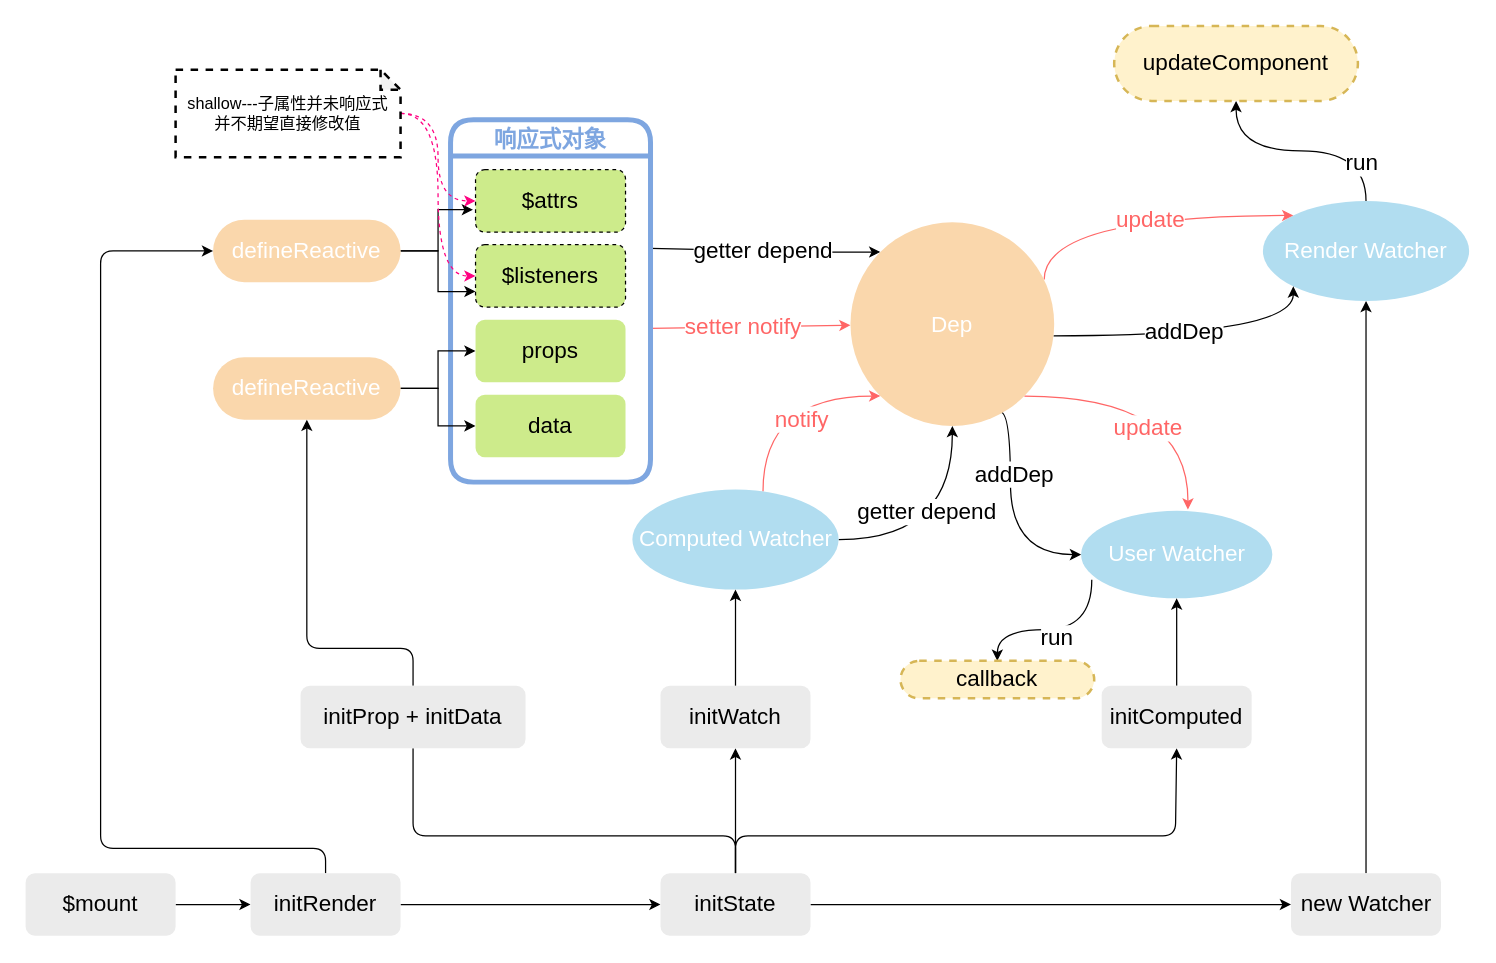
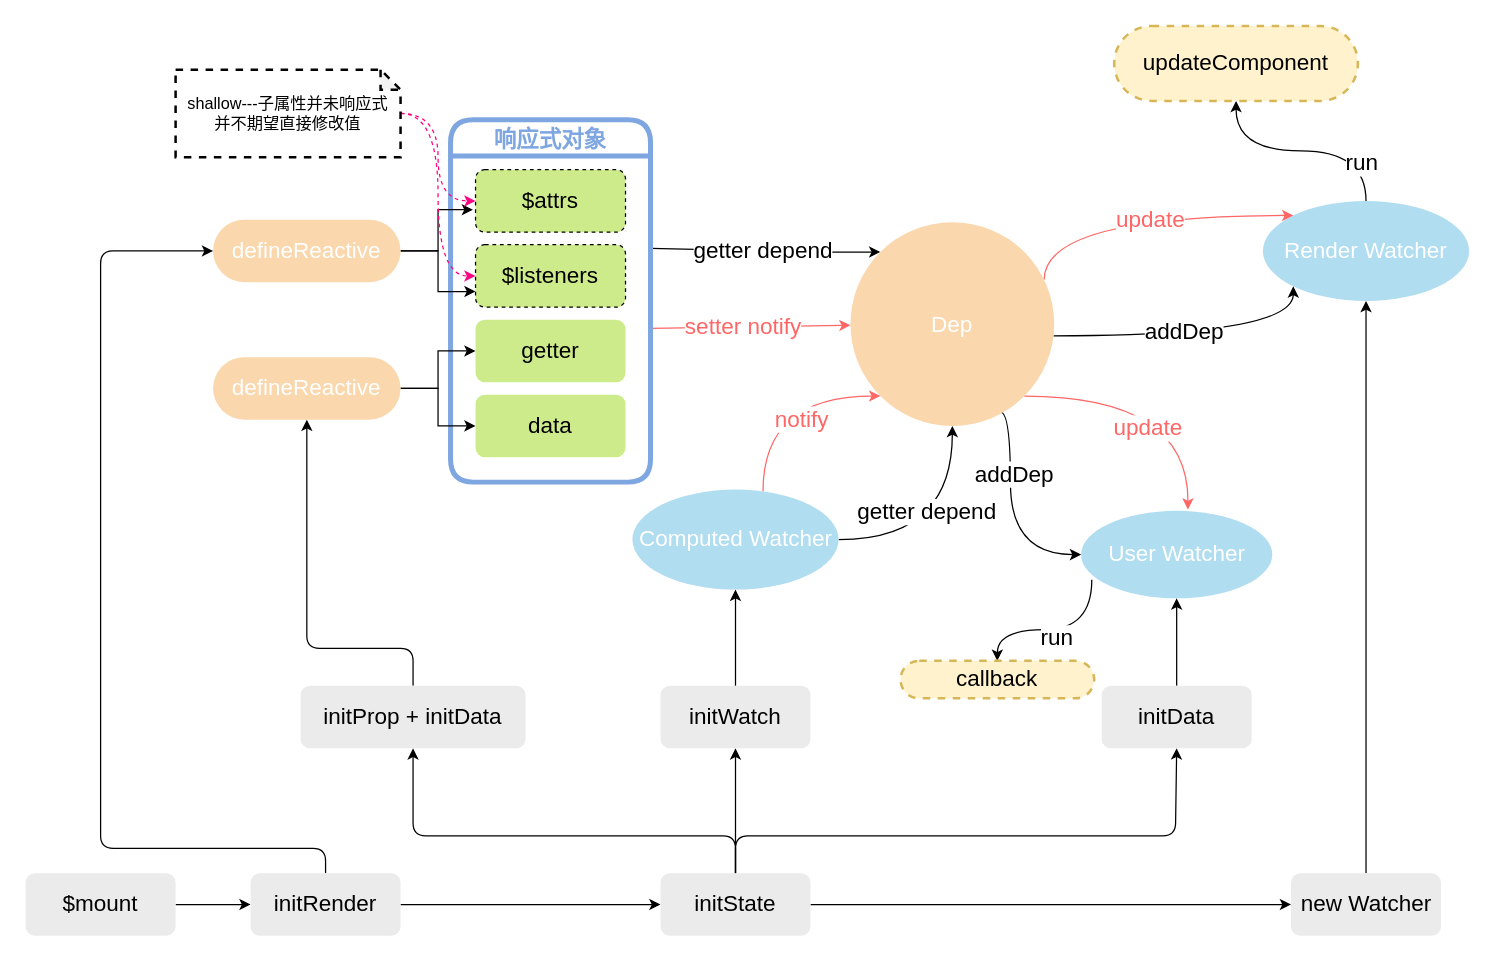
  <mxCell id="0" />
  <mxCell id="1" parent="0" />
  <mxCell id="2" style="rounded=1;orthogonalLoop=1;jettySize=auto;html=1;strokeColor=#FF6666;fontSize=18;fontColor=#FF6666;" edge="1" parent="1" target="40"><mxGeometry relative="1" as="geometry"><mxPoint x="520" y="262" as="sourcePoint" /></mxGeometry></mxCell>
  <mxCell id="3" value="setter notify" style="text;html=1;resizable=0;points=[];align=center;verticalAlign=middle;labelBackgroundColor=#ffffff;fontSize=18;fontColor=#FF6666;" vertex="1" connectable="0" parent="2"><mxGeometry x="0.089" y="7" relative="1" as="geometry"><mxPoint x="-13" y="6.5" as="offset" /></mxGeometry></mxCell>
  <mxCell id="4" style="rounded=1;orthogonalLoop=1;jettySize=auto;html=1;entryX=0;entryY=0;entryDx=0;entryDy=0;strokeColor=#000000;fontSize=18;fontColor=#000000;" edge="1" parent="1" target="40"><mxGeometry relative="1" as="geometry"><mxPoint x="520" y="198" as="sourcePoint" /><Array as="points"><mxPoint x="660" y="201" /></Array></mxGeometry></mxCell>
  <mxCell id="5" value="getter depend" style="text;html=1;resizable=0;points=[];align=center;verticalAlign=middle;labelBackgroundColor=#ffffff;fontSize=18;fontColor=#000000;" vertex="1" connectable="0" parent="4"><mxGeometry x="0.151" y="-1" relative="1" as="geometry"><mxPoint x="-16" y="-1.5" as="offset" /></mxGeometry></mxCell>
  <mxCell id="6" value="响应式对象" style="swimlane;glass=0;comic=0;strokeColor=#7EA6E0;fillColor=none;fontSize=18;fontColor=#7EA6E0;strokeWidth=4;startSize=29;rounded=1;shadow=0;arcSize=21;" vertex="1" parent="1"><mxGeometry x="360" y="95" width="160" height="290" as="geometry" /></mxCell>
  <mxCell id="7" style="edgeStyle=orthogonalEdgeStyle;curved=1;rounded=1;orthogonalLoop=1;jettySize=auto;html=1;entryX=0;entryY=0.5;entryDx=0;entryDy=0;strokeColor=#000000;fontSize=18;fontColor=#000000;" edge="1" parent="1" source="8" target="11"><mxGeometry relative="1" as="geometry" /></mxCell>
  <mxCell id="8" value="$mount" style="rounded=1;whiteSpace=wrap;html=1;fillColor=#EBEBEB;strokeColor=none;gradientColor=none;fontColor=#000000;fontSize=18;" vertex="1" parent="1"><mxGeometry x="20" y="698" width="120" height="50" as="geometry" /></mxCell>
  <mxCell id="9" style="edgeStyle=orthogonalEdgeStyle;rounded=1;orthogonalLoop=1;jettySize=auto;html=1;entryX=0;entryY=0.5;entryDx=0;entryDy=0;fontColor=#FFFFFF;" edge="1" parent="1" source="11" target="21"><mxGeometry relative="1" as="geometry"><Array as="points"><mxPoint x="260" y="678" /><mxPoint x="80" y="678" /><mxPoint x="80" y="200" /></Array></mxGeometry></mxCell>
  <mxCell id="10" style="edgeStyle=orthogonalEdgeStyle;curved=1;rounded=1;orthogonalLoop=1;jettySize=auto;html=1;strokeColor=#000000;fontSize=18;fontColor=#000000;" edge="1" parent="1" source="11" target="16"><mxGeometry relative="1" as="geometry" /></mxCell>
  <mxCell id="11" value="initRender" style="rounded=1;whiteSpace=wrap;html=1;fillColor=#EBEBEB;strokeColor=none;gradientColor=none;fontColor=#000000;fontSize=18;" vertex="1" parent="1"><mxGeometry x="200" y="698" width="120" height="50" as="geometry" /></mxCell>
  <mxCell id="12" style="edgeStyle=orthogonalEdgeStyle;rounded=1;orthogonalLoop=1;jettySize=auto;html=1;entryX=0.5;entryY=1;entryDx=0;entryDy=0;strokeColor=#000000;fontSize=18;fontColor=#000000;" edge="1" parent="1" source="16" target="55"><mxGeometry relative="1" as="geometry"><Array as="points"><mxPoint x="588" y="668" /><mxPoint x="940" y="668" /></Array></mxGeometry></mxCell>
  <mxCell id="13" style="edgeStyle=orthogonalEdgeStyle;curved=1;rounded=1;orthogonalLoop=1;jettySize=auto;html=1;entryX=0;entryY=0.5;entryDx=0;entryDy=0;strokeColor=#000000;fontSize=18;fontColor=#000000;" edge="1" parent="1" source="16" target="18"><mxGeometry relative="1" as="geometry" /></mxCell>
- <mxCell id="14" style="edgeStyle=orthogonalEdgeStyle;rounded=1;orthogonalLoop=1;jettySize=auto;html=1;entryX=0.5;entryY=1;entryDx=0;entryDy=0;strokeColor=#000000;fontSize=18;fontColor=#000000;exitX=0.5;exitY=0;exitDx=0;exitDy=0;endArrow=none;" edge="1" parent="1" source="16" target="58"><mxGeometry relative="1" as="geometry"><Array as="points"><mxPoint x="588" y="668" /><mxPoint x="330" y="668" /></Array></mxGeometry></mxCell>
+ <mxCell id="14" style="edgeStyle=orthogonalEdgeStyle;rounded=1;orthogonalLoop=1;jettySize=auto;html=1;entryX=0.5;entryY=1;entryDx=0;entryDy=0;strokeColor=#000000;fontSize=18;fontColor=#000000;exitX=0.5;exitY=0;exitDx=0;exitDy=0;" edge="1" parent="1" source="16" target="58"><mxGeometry relative="1" as="geometry"><Array as="points"><mxPoint x="588" y="668" /><mxPoint x="330" y="668" /></Array></mxGeometry></mxCell>
  <mxCell id="15" style="edgeStyle=orthogonalEdgeStyle;curved=1;rounded=1;orthogonalLoop=1;jettySize=auto;html=1;entryX=0.5;entryY=1;entryDx=0;entryDy=0;strokeColor=#000000;fontSize=18;fontColor=#000000;" edge="1" parent="1" source="16" target="53"><mxGeometry relative="1" as="geometry" /></mxCell>
  <mxCell id="16" value="initState" style="rounded=1;whiteSpace=wrap;html=1;fillColor=#EBEBEB;strokeColor=none;gradientColor=none;fontColor=#000000;fontSize=18;" vertex="1" parent="1"><mxGeometry x="528" y="698" width="120" height="50" as="geometry" /></mxCell>
  <mxCell id="17" style="edgeStyle=orthogonalEdgeStyle;curved=1;rounded=1;orthogonalLoop=1;jettySize=auto;html=1;entryX=0.5;entryY=1;entryDx=0;entryDy=0;strokeColor=#000000;fontSize=18;fontColor=#000000;" edge="1" parent="1" source="18" target="27"><mxGeometry relative="1" as="geometry" /></mxCell>
  <mxCell id="18" value="new Watcher" style="rounded=1;whiteSpace=wrap;html=1;fillColor=#EBEBEB;strokeColor=none;gradientColor=none;fontColor=#000000;fontSize=18;" vertex="1" parent="1"><mxGeometry x="1032.5" y="698" width="120" height="50" as="geometry" /></mxCell>
  <mxCell id="19" style="edgeStyle=orthogonalEdgeStyle;rounded=0;orthogonalLoop=1;jettySize=auto;html=1;entryX=-0.017;entryY=0.64;entryDx=0;entryDy=0;entryPerimeter=0;fontSize=18;fontColor=#FFFFFF;" edge="1" parent="1" source="21" target="28"><mxGeometry relative="1" as="geometry" /></mxCell>
  <mxCell id="20" style="edgeStyle=orthogonalEdgeStyle;rounded=0;orthogonalLoop=1;jettySize=auto;html=1;entryX=0;entryY=0.75;entryDx=0;entryDy=0;fontSize=18;fontColor=#FFFFFF;" edge="1" parent="1" source="21" target="29"><mxGeometry relative="1" as="geometry" /></mxCell>
  <mxCell id="21" value="defineReactive" style="rounded=1;whiteSpace=wrap;html=1;fillColor=#fad7ac;strokeColor=none;fontSize=18;arcSize=50;fontColor=#FFFFFF;" vertex="1" parent="1"><mxGeometry x="170" y="175" width="150" height="50" as="geometry" /></mxCell>
  <mxCell id="22" style="edgeStyle=orthogonalEdgeStyle;rounded=0;orthogonalLoop=1;jettySize=auto;html=1;fontSize=18;fontColor=#FFFFFF;" edge="1" parent="1" source="24" target="30"><mxGeometry relative="1" as="geometry" /></mxCell>
  <mxCell id="23" style="edgeStyle=orthogonalEdgeStyle;rounded=0;orthogonalLoop=1;jettySize=auto;html=1;entryX=0;entryY=0.5;entryDx=0;entryDy=0;fontSize=18;fontColor=#FFFFFF;" edge="1" parent="1" source="24" target="31"><mxGeometry relative="1" as="geometry" /></mxCell>
  <mxCell id="24" value="defineReactive" style="rounded=1;whiteSpace=wrap;html=1;fillColor=#fad7ac;strokeColor=none;fontSize=18;arcSize=50;fontColor=#FFFFFF;" vertex="1" parent="1"><mxGeometry x="170" y="285" width="150" height="50" as="geometry" /></mxCell>
  <mxCell id="25" style="edgeStyle=orthogonalEdgeStyle;curved=1;rounded=1;orthogonalLoop=1;jettySize=auto;html=1;entryX=0.5;entryY=1;entryDx=0;entryDy=0;strokeColor=#000000;fontSize=18;fontColor=#000000;" edge="1" parent="1" source="27" target="56"><mxGeometry relative="1" as="geometry" /></mxCell>
  <mxCell id="26" value="run" style="text;html=1;resizable=0;points=[];align=center;verticalAlign=middle;labelBackgroundColor=#ffffff;fontSize=18;fontColor=#000000;" vertex="1" connectable="0" parent="25"><mxGeometry x="-0.518" y="9" relative="1" as="geometry"><mxPoint as="offset" /></mxGeometry></mxCell>
  <mxCell id="27" value="Render Watcher" style="ellipse;whiteSpace=wrap;html=1;fillColor=#b1ddf0;strokeColor=none;fontColor=#FFFFFF;fontSize=18;" vertex="1" parent="1"><mxGeometry x="1010" y="160" width="165" height="80" as="geometry" /></mxCell>
  <mxCell id="28" value="$attrs" style="rounded=1;whiteSpace=wrap;html=1;fillColor=#cdeb8b;strokeColor=#000000;fontSize=18;dashed=1;" vertex="1" parent="1"><mxGeometry x="380" y="135" width="120" height="50" as="geometry" /></mxCell>
  <mxCell id="29" value="$listeners" style="rounded=1;whiteSpace=wrap;html=1;fillColor=#cdeb8b;strokeColor=#000000;fontSize=18;dashed=1;" vertex="1" parent="1"><mxGeometry x="380" y="195" width="120" height="50" as="geometry" /></mxCell>
- <mxCell id="30" value="props" style="rounded=1;whiteSpace=wrap;html=1;fillColor=#cdeb8b;strokeColor=none;fontSize=18;" vertex="1" parent="1"><mxGeometry x="380" y="255" width="120" height="50" as="geometry" /></mxCell>
+ <mxCell id="30" value="getter" style="rounded=1;whiteSpace=wrap;html=1;fillColor=#cdeb8b;strokeColor=none;fontSize=18;" vertex="1" parent="1"><mxGeometry x="380" y="255" width="120" height="50" as="geometry" /></mxCell>
  <mxCell id="31" value="data" style="rounded=1;whiteSpace=wrap;html=1;fillColor=#cdeb8b;strokeColor=none;fontSize=18;" vertex="1" parent="1"><mxGeometry x="380" y="315" width="120" height="50" as="geometry" /></mxCell>
  <mxCell id="32" style="edgeStyle=orthogonalEdgeStyle;curved=1;rounded=1;orthogonalLoop=1;jettySize=auto;html=1;entryX=0;entryY=1;entryDx=0;entryDy=0;strokeColor=#000000;fontSize=18;fontColor=#000000;" edge="1" parent="1" source="40" target="27"><mxGeometry relative="1" as="geometry"><Array as="points"><mxPoint x="1034" y="268" /></Array></mxGeometry></mxCell>
  <mxCell id="33" value="addDep" style="text;html=1;resizable=0;points=[];align=center;verticalAlign=middle;labelBackgroundColor=#ffffff;fontSize=18;fontColor=#000000;" vertex="1" connectable="0" parent="32"><mxGeometry x="0.294" y="-8" relative="1" as="geometry"><mxPoint x="-46" y="-12" as="offset" /></mxGeometry></mxCell>
  <mxCell id="34" style="edgeStyle=orthogonalEdgeStyle;rounded=1;orthogonalLoop=1;jettySize=auto;html=1;entryX=0;entryY=0;entryDx=0;entryDy=0;strokeColor=#FF6666;fontSize=18;fontColor=#000000;curved=1;exitX=0.951;exitY=0.282;exitDx=0;exitDy=0;exitPerimeter=0;" edge="1" parent="1" source="40" target="27"><mxGeometry relative="1" as="geometry"><Array as="points"><mxPoint x="835" y="172" /></Array></mxGeometry></mxCell>
  <mxCell id="35" value="update" style="text;html=1;resizable=0;points=[];align=center;verticalAlign=middle;labelBackgroundColor=#ffffff;fontSize=18;fontColor=#FF6666;" vertex="1" connectable="0" parent="34"><mxGeometry x="0.336" y="-4" relative="1" as="geometry"><mxPoint x="-31" y="-1" as="offset" /></mxGeometry></mxCell>
  <mxCell id="36" style="edgeStyle=orthogonalEdgeStyle;curved=1;rounded=1;orthogonalLoop=1;jettySize=auto;html=1;entryX=0;entryY=0.5;entryDx=0;entryDy=0;strokeColor=#000000;fontSize=18;fontColor=#000000;" edge="1" parent="1" target="43"><mxGeometry relative="1" as="geometry"><mxPoint x="800" y="329" as="sourcePoint" /><Array as="points"><mxPoint x="808" y="443" /></Array></mxGeometry></mxCell>
  <mxCell id="37" value="addDep" style="text;html=1;resizable=0;points=[];align=center;verticalAlign=middle;labelBackgroundColor=#ffffff;fontSize=18;fontColor=#000000;" vertex="1" connectable="0" parent="36"><mxGeometry x="-0.146" y="7" relative="1" as="geometry"><mxPoint x="-5" y="-19" as="offset" /></mxGeometry></mxCell>
  <mxCell id="38" style="edgeStyle=orthogonalEdgeStyle;curved=1;rounded=1;orthogonalLoop=1;jettySize=auto;html=1;strokeColor=#FF6666;fontSize=18;fontColor=#000000;exitX=1;exitY=1;exitDx=0;exitDy=0;" edge="1" parent="1" source="40"><mxGeometry relative="1" as="geometry"><mxPoint x="843" y="315" as="sourcePoint" /><mxPoint x="950" y="407" as="targetPoint" /></mxGeometry></mxCell>
  <mxCell id="39" value="update" style="text;html=1;resizable=0;points=[];align=center;verticalAlign=middle;labelBackgroundColor=#ffffff;fontSize=18;fontColor=#FF6666;" vertex="1" connectable="0" parent="38"><mxGeometry x="-0.045" y="-32" relative="1" as="geometry"><mxPoint x="-8" y="-7" as="offset" /></mxGeometry></mxCell>
  <mxCell id="40" value="Dep" style="ellipse;whiteSpace=wrap;html=1;aspect=fixed;rounded=1;shadow=0;glass=0;comic=0;strokeColor=none;strokeWidth=4;fillColor=#fad7ac;fontSize=18;fontColor=#FFFFFF;" vertex="1" parent="1"><mxGeometry x="680" y="177" width="163" height="163" as="geometry" /></mxCell>
  <mxCell id="41" value="" style="edgeStyle=orthogonalEdgeStyle;curved=1;rounded=1;orthogonalLoop=1;jettySize=auto;html=1;strokeColor=#000000;fontSize=18;fontColor=#000000;exitX=0.056;exitY=0.786;exitDx=0;exitDy=0;exitPerimeter=0;" edge="1" parent="1" source="43" target="59"><mxGeometry relative="1" as="geometry"><mxPoint x="1090" y="503" as="targetPoint" /></mxGeometry></mxCell>
  <mxCell id="42" value="run" style="text;html=1;resizable=0;points=[];align=center;verticalAlign=middle;labelBackgroundColor=#ffffff;fontSize=18;fontColor=#000000;" vertex="1" connectable="0" parent="41"><mxGeometry x="0.281" y="-1" relative="1" as="geometry"><mxPoint x="21" y="7" as="offset" /></mxGeometry></mxCell>
  <mxCell id="43" value="User Watcher" style="ellipse;whiteSpace=wrap;html=1;fillColor=#b1ddf0;strokeColor=none;fontColor=#FFFFFF;fontSize=18;" vertex="1" parent="1"><mxGeometry x="864.5" y="408" width="153" height="70" as="geometry" /></mxCell>
  <mxCell id="44" style="edgeStyle=orthogonalEdgeStyle;curved=1;rounded=1;orthogonalLoop=1;jettySize=auto;html=1;fontSize=18;fontColor=#000000;" edge="1" parent="1" source="48" target="40"><mxGeometry relative="1" as="geometry" /></mxCell>
  <mxCell id="45" value="getter depend" style="text;html=1;resizable=0;points=[];align=center;verticalAlign=middle;labelBackgroundColor=#ffffff;fontSize=18;fontColor=#000000;" vertex="1" connectable="0" parent="44"><mxGeometry x="-0.12" y="6" relative="1" as="geometry"><mxPoint x="-10.5" y="-17" as="offset" /></mxGeometry></mxCell>
  <mxCell id="46" style="edgeStyle=orthogonalEdgeStyle;curved=1;rounded=1;orthogonalLoop=1;jettySize=auto;html=1;entryX=0;entryY=1;entryDx=0;entryDy=0;strokeColor=#FF6666;fontSize=18;fontColor=#FF6666;" edge="1" parent="1" source="48" target="40"><mxGeometry relative="1" as="geometry"><Array as="points"><mxPoint x="610" y="316" /></Array></mxGeometry></mxCell>
  <mxCell id="47" value="notify" style="text;html=1;resizable=0;points=[];align=center;verticalAlign=middle;labelBackgroundColor=#ffffff;fontSize=18;fontColor=#FF6666;" vertex="1" connectable="0" parent="46"><mxGeometry x="-0.118" y="-26" relative="1" as="geometry"><mxPoint x="4" y="17.5" as="offset" /></mxGeometry></mxCell>
  <mxCell id="48" value="Computed Watcher" style="ellipse;whiteSpace=wrap;html=1;fillColor=#b1ddf0;strokeColor=none;fontColor=#FFFFFF;fontSize=18;" vertex="1" parent="1"><mxGeometry x="505.5" y="391" width="165" height="80" as="geometry" /></mxCell>
  <mxCell id="49" style="edgeStyle=orthogonalEdgeStyle;curved=1;rounded=1;orthogonalLoop=1;jettySize=auto;html=1;entryX=0;entryY=0.5;entryDx=0;entryDy=0;fontSize=13;fontColor=#000000;dashed=1;strokeColor=#FF0080;" edge="1" parent="1" source="51" target="28"><mxGeometry relative="1" as="geometry" /></mxCell>
  <mxCell id="50" style="edgeStyle=orthogonalEdgeStyle;curved=1;rounded=1;orthogonalLoop=1;jettySize=auto;html=1;entryX=0;entryY=0.5;entryDx=0;entryDy=0;fontSize=13;fontColor=#000000;dashed=1;strokeColor=#FF0080;" edge="1" parent="1" source="51" target="29"><mxGeometry relative="1" as="geometry" /></mxCell>
  <mxCell id="51" value="shallow---子属性并未响应式&lt;br style=&quot;font-size: 13px&quot;&gt;并不期望直接修改值" style="shape=note;whiteSpace=wrap;html=1;backgroundOutline=1;darkOpacity=0.05;rounded=1;shadow=0;glass=0;dashed=1;comic=0;strokeColor=#000000;strokeWidth=2;fillColor=#ffffff;fontSize=13;fontColor=#000000;size=16;" vertex="1" parent="1"><mxGeometry x="140" y="55" width="180" height="70" as="geometry" /></mxCell>
  <mxCell id="52" style="rounded=1;orthogonalLoop=1;jettySize=auto;html=1;entryX=0.5;entryY=1;entryDx=0;entryDy=0;strokeColor=#000000;fontSize=18;fontColor=#000000;" edge="1" parent="1" source="53" target="48"><mxGeometry relative="1" as="geometry" /></mxCell>
  <mxCell id="53" value="initWatch" style="rounded=1;whiteSpace=wrap;html=1;fillColor=#EBEBEB;strokeColor=none;gradientColor=none;fontColor=#000000;fontSize=18;shadow=0;glass=0;dashed=1;comic=0;" vertex="1" parent="1"><mxGeometry x="528" y="548" width="120" height="50" as="geometry" /></mxCell>
  <mxCell id="54" style="edgeStyle=orthogonalEdgeStyle;curved=1;rounded=1;orthogonalLoop=1;jettySize=auto;html=1;entryX=0.5;entryY=1;entryDx=0;entryDy=0;strokeColor=#000000;fontSize=18;fontColor=#000000;" edge="1" parent="1" source="55" target="43"><mxGeometry relative="1" as="geometry" /></mxCell>
- <mxCell id="55" value="initComputed" style="rounded=1;whiteSpace=wrap;html=1;fillColor=#EBEBEB;strokeColor=none;gradientColor=none;fontColor=#000000;fontSize=18;shadow=0;glass=0;dashed=1;comic=0;" vertex="1" parent="1"><mxGeometry x="881" y="548" width="120" height="50" as="geometry" /></mxCell>
+ <mxCell id="55" value="initData" style="rounded=1;whiteSpace=wrap;html=1;fillColor=#EBEBEB;strokeColor=none;gradientColor=none;fontColor=#000000;fontSize=18;shadow=0;glass=0;dashed=1;comic=0;" vertex="1" parent="1"><mxGeometry x="881" y="548" width="120" height="50" as="geometry" /></mxCell>
  <mxCell id="56" value="&lt;span style=&quot;white-space: normal&quot;&gt;updateComponent&lt;/span&gt;" style="rounded=1;whiteSpace=wrap;html=1;shadow=0;glass=0;dashed=1;comic=0;strokeColor=#d6b656;strokeWidth=2;fillColor=#fff2cc;fontSize=18;arcSize=50;" vertex="1" parent="1"><mxGeometry x="891" y="20" width="195" height="60" as="geometry" /></mxCell>
  <mxCell id="57" style="edgeStyle=orthogonalEdgeStyle;rounded=1;orthogonalLoop=1;jettySize=auto;html=1;entryX=0.5;entryY=1;entryDx=0;entryDy=0;strokeColor=#000000;fontSize=18;fontColor=#000000;exitX=0.5;exitY=0;exitDx=0;exitDy=0;" edge="1" parent="1" source="58" target="24"><mxGeometry relative="1" as="geometry"><Array as="points"><mxPoint x="330" y="518" /><mxPoint x="245" y="518" /></Array></mxGeometry></mxCell>
  <mxCell id="58" value="initProp + initData" style="rounded=1;whiteSpace=wrap;html=1;fillColor=#EBEBEB;strokeColor=none;gradientColor=none;fontColor=#000000;fontSize=18;" vertex="1" parent="1"><mxGeometry x="240" y="548" width="180" height="50" as="geometry" /></mxCell>
  <mxCell id="59" value="callback" style="rounded=1;whiteSpace=wrap;html=1;shadow=0;glass=0;dashed=1;comic=0;strokeColor=#d6b656;strokeWidth=2;fillColor=#fff2cc;fontSize=18;arcSize=50;" vertex="1" parent="1"><mxGeometry x="720" y="528" width="155" height="30" as="geometry" /></mxCell>
